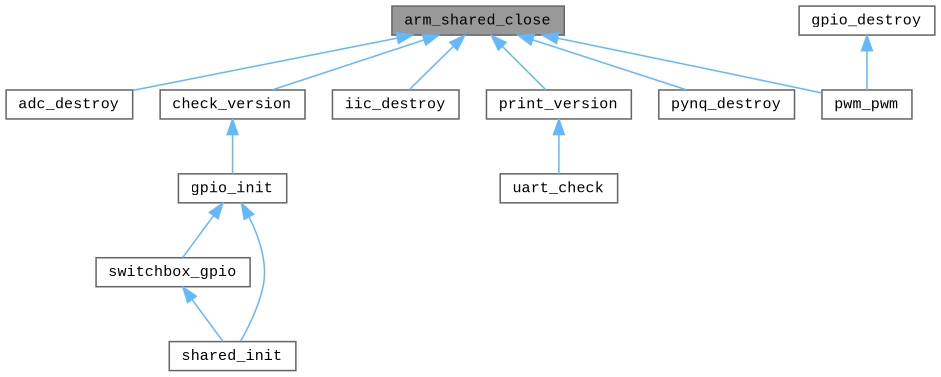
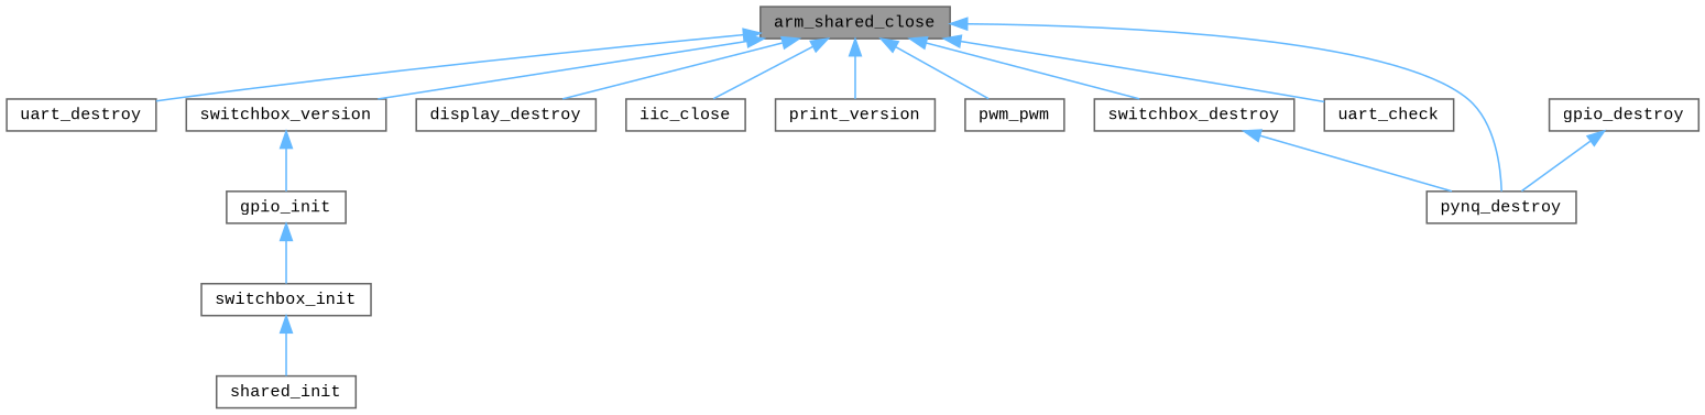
  digraph {
    fontname="Liberation Mono"
    rankdir=TB
    node [color=grey40 fillcolor=white fontname="Liberation Mono" fontsize=10 shape=box style=filled]
    edge [color=steelblue1 dir=back fontname="Liberation Mono" fontsize=10 labelfontname=Helvetica labelfontsize=10 style=solid]
    n1 [color=gray40 fillcolor=grey60 fontcolor=black height=0.2 label=arm_shared_close width=0.4]
-   n2 [height=0.2 label=adc_destroy width=0.4]
-   n3 [height=0.2 label=check_version width=0.4]
-   n5 [height=0.2 label=iic_destroy width=0.4]
+   n2 [height=0.2 label=uart_destroy width=0.4]
+   n3 [height=0.2 label=switchbox_version width=0.4]
+   n4 [height=0.2 label=display_destroy width=0.4]
+   n5 [height=0.2 label=iic_close width=0.4]
    n6 [height=0.2 label=print_version width=0.4]
    n7 [height=0.2 label=pwm_pwm width=0.4]
+   n8 [height=0.2 label=switchbox_destroy width=0.4]
    n9 [height=0.2 label=uart_check width=0.4]
    n10 [height=0.2 label=pynq_destroy width=0.4]
    n11 [height=0.2 label=gpio_init width=0.4]
    n12 [height=0.2 label=gpio_destroy width=0.4]
-   n13 [height=0.2 label=switchbox_gpio width=0.4]
+   n13 [height=0.2 label=switchbox_init width=0.4]
    n14 [height=0.2 label=shared_init width=0.4]
    n1 -> n2
    n1 -> n3
+   n1 -> n4
    n1 -> n5
    n1 -> n6
    n1 -> n7
-   n6 -> n9
+   n1 -> n8
+   n1 -> n9
    n1 -> n10
    n3 -> n11
+   n8 -> n10
    n11 -> n13
-   n11 -> n14
-   n12 -> n7
+   n12 -> n10
    n13 -> n14
  }
